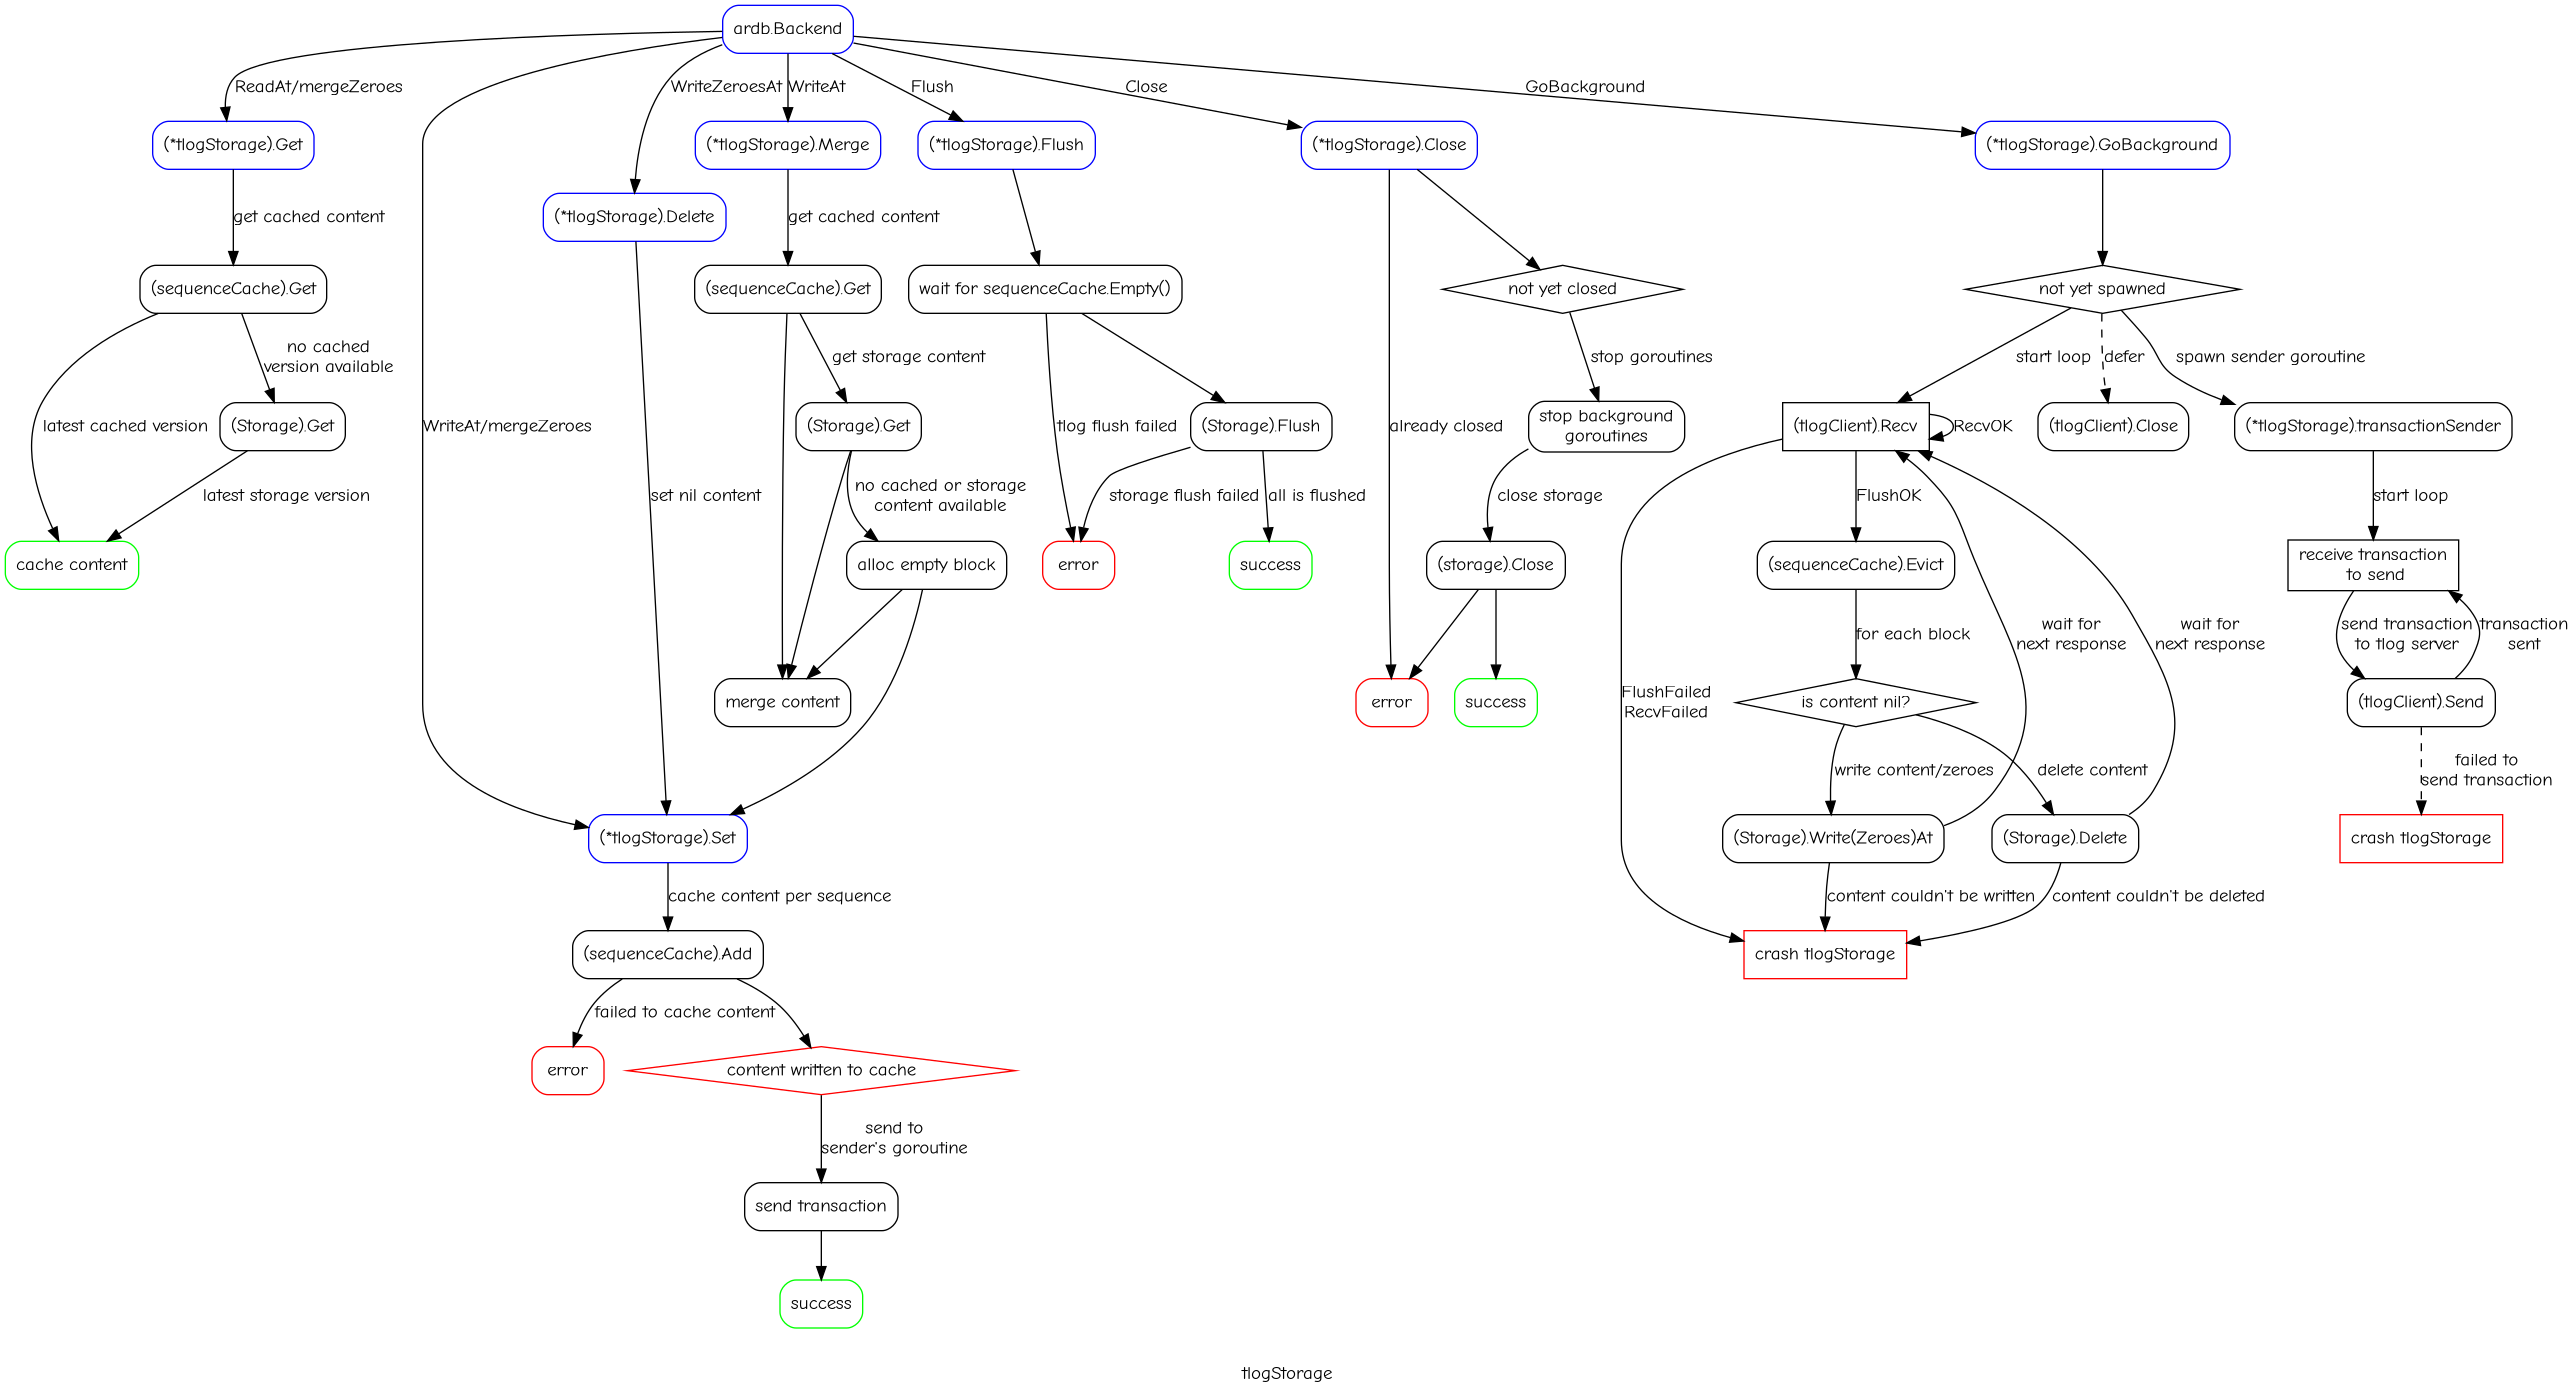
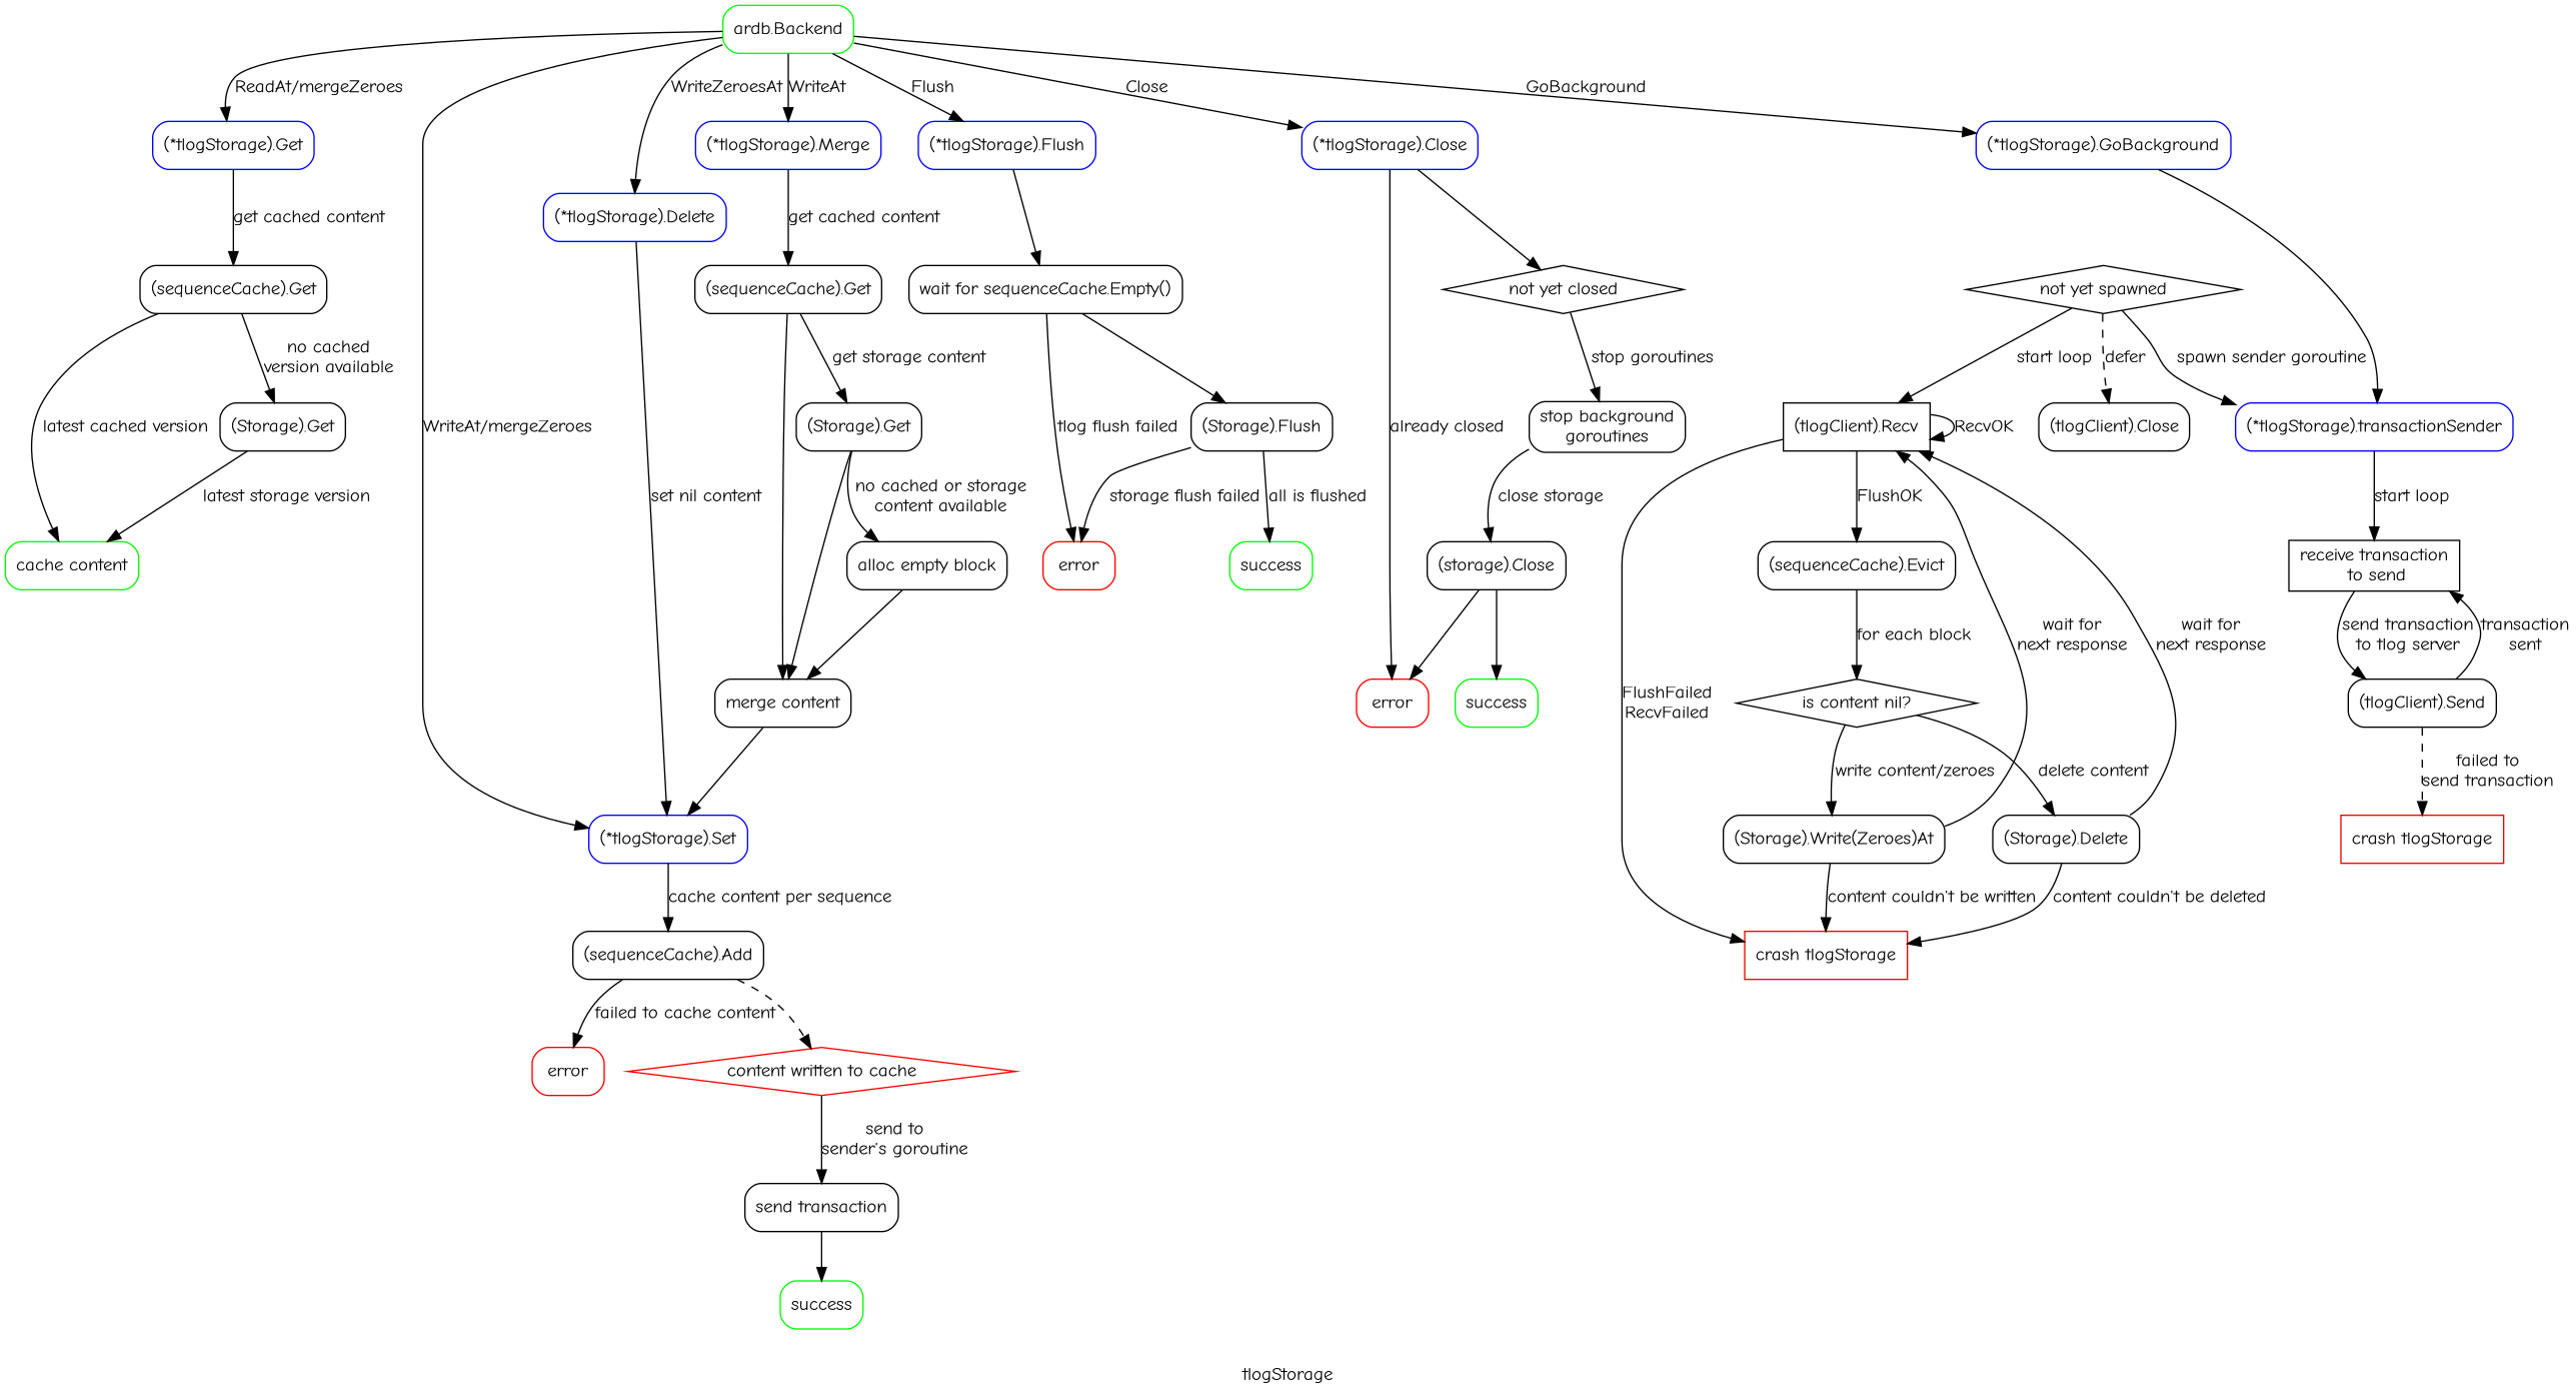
  digraph {
    fontname="Comic Neue"
    label=tlogStorage
    node [color=black fontname="Comic Neue" shape=box style=rounded]
    edge [fontname="Comic Neue"]
-   n1 [color=blue label="ardb.Backend"]
+   n1 [color=green label="ardb.Backend"]
    n2 [color=blue label="(*tlogStorage).Get"]
    n3 [color=blue label="(*tlogStorage).Set"]
    n4 [color=blue label="(*tlogStorage).Delete"]
    n5 [color=blue label="(*tlogStorage).Merge"]
    n6 [color=blue label="(*tlogStorage).Flush"]
    n7 [color=blue label="(*tlogStorage).Close"]
    n8 [color=blue label="(*tlogStorage).GoBackground"]
    n9 [label="(sequenceCache).Get"]
    n10 [label="(sequenceCache).Add"]
    n11 [label="(sequenceCache).Get"]
    n12 [label="wait for sequenceCache.Empty()"]
    n13 [label="not yet closed" shape=diamond style=solid]
    n14 [color=red label=error]
    n15 [label="not yet spawned" shape=diamond style=solid]
    n16 [color=green label="cache content"]
    n17 [label="(Storage).Get"]
    n18 [color=red label=error]
    n19 [color=red label="content written to cache" shape=diamond style=solid]
    n20 [color=green label=success]
    n21 [label="send transaction"]
    n22 [label="(Storage).Get"]
    n23 [label="merge content"]
    n24 [label="alloc empty block"]
    n25 [label="(Storage).Flush"]
    n26 [color=red label=error]
    n27 [color=green label=success]
    n28 [label="stop background\ngoroutines"]
    n29 [label="(storage).Close"]
    n30 [color=green label=success]
    n31 [label="(tlogClient).Recv" style=solid]
    n32 [label="(tlogClient).Close"]
-   n33 [label="(*tlogStorage).transactionSender"]
+   n33 [color=blue label="(*tlogStorage).transactionSender"]
    n34 [label="(sequenceCache).Evict"]
    n35 [color=red label="crash tlogStorage" style=solid]
    n36 [label="is content nil?" shape=diamond style=solid]
    n37 [label="receive transaction\n to send" style=solid]
    n38 [label="(Storage).Write(Zeroes)At"]
    n39 [label="(Storage).Delete"]
    n40 [label="(tlogClient).Send"]
    n41 [color=red label="crash tlogStorage" style=solid]
    n1 -> n2 [label="ReadAt/mergeZeroes"]
    n1 -> n3 [label="WriteAt/mergeZeroes"]
    n1 -> n4 [label=WriteZeroesAt]
    n1 -> n5 [label=WriteAt]
    n1 -> n6 [label=Flush]
    n1 -> n7 [label=Close]
    n1 -> n8 [label=GoBackground]
    n2 -> n9 [label="get cached content"]
    n3 -> n10 [label="cache content per sequence"]
    n4 -> n3 [label="set nil content"]
    n5 -> n11 [label="get cached content"]
    n6 -> n12
    n7 -> n13
    n7 -> n14 [label="already closed"]
-   n8 -> n15
+   n8 -> n33
    n9 -> n16 [label="latest cached version"]
    n9 -> n17 [label="no cached\nversion available"]
    n10 -> n18 [label="failed to cache content"]
-   n10 -> n19
+   n10 -> n19 [style=dashed]
    n11 -> n22 [label="get storage content"]
    n11 -> n23
    n12 -> n25
    n12 -> n26 [label="tlog flush failed"]
    n13 -> n28 [label="stop goroutines"]
    n15 -> n31 [label="start loop"]
    n15 -> n32 [label=defer style=dashed]
    n15 -> n33 [label="spawn sender goroutine"]
    n17 -> n16 [label="latest storage version"]
    n19 -> n21 [label="send to\nsender's goroutine"]
    n21 -> n20
    n22 -> n23
    n22 -> n24 [label="no cached or storage\ncontent available"]
-   n24 -> n3
+   n23 -> n3
    n24 -> n23
    n25 -> n26 [label="storage flush failed"]
    n25 -> n27 [label="all is flushed"]
    n28 -> n29 [label="close storage"]
    n29 -> n14
    n29 -> n30
    n31 -> n31 [label=RecvOK]
    n31 -> n34 [label=FlushOK]
    n31 -> n35 [label="FlushFailed\nRecvFailed"]
    n33 -> n37 [label="start loop"]
    n34 -> n36 [label="for each block"]
    n36 -> n38 [label="write content/zeroes"]
    n36 -> n39 [label="delete content"]
    n37 -> n40 [label="send transaction\nto tlog server"]
    n38 -> n31 [label="wait for\nnext response"]
    n38 -> n35 [label="content couldn't be written"]
    n39 -> n31 [label="wait for\nnext response"]
    n39 -> n35 [label="content couldn't be deleted"]
    n40 -> n37 [label="transaction\nsent"]
    n40 -> n41 [label="failed to\nsend transaction" style=dashed]
  }
